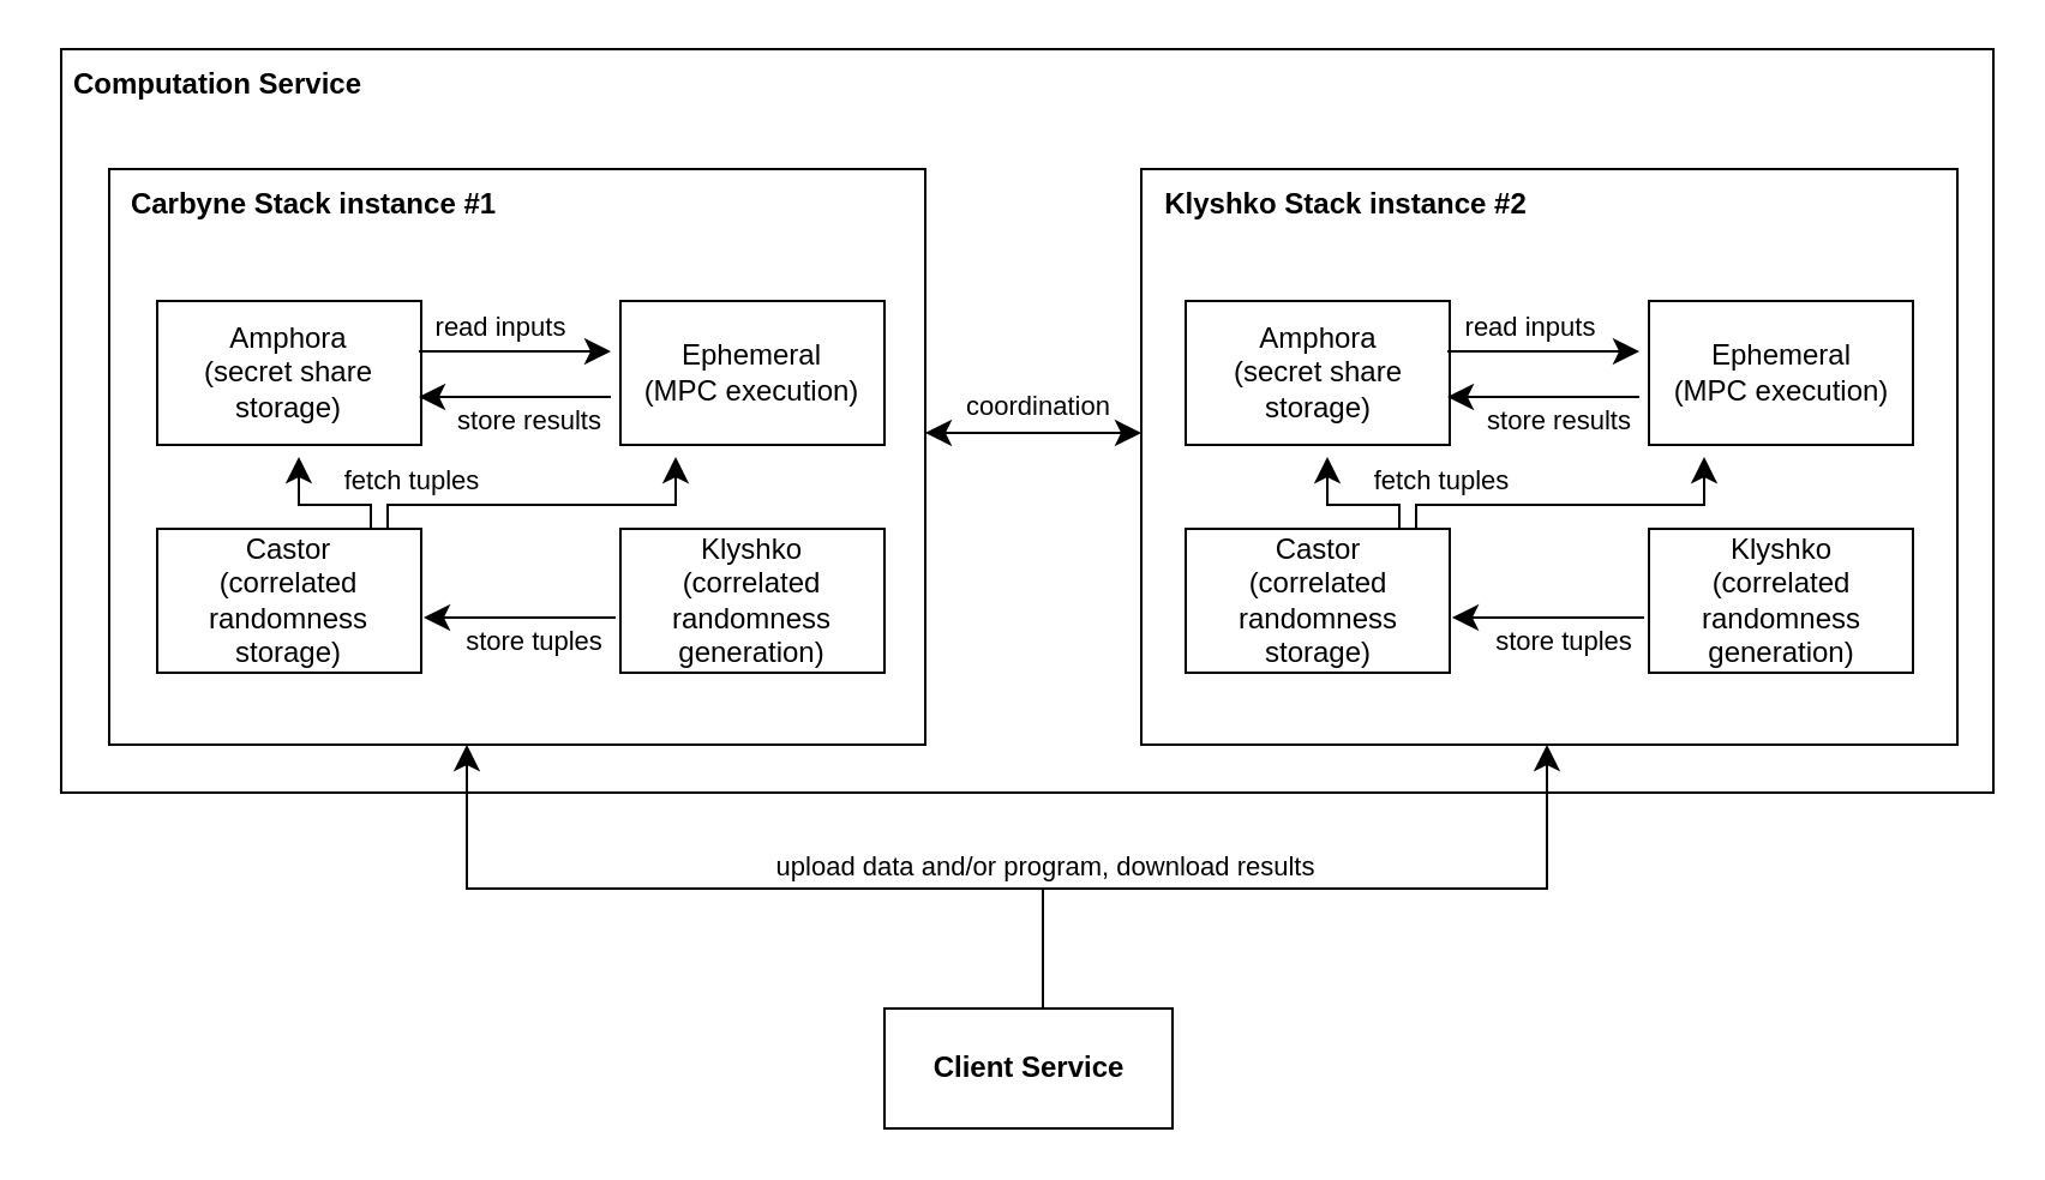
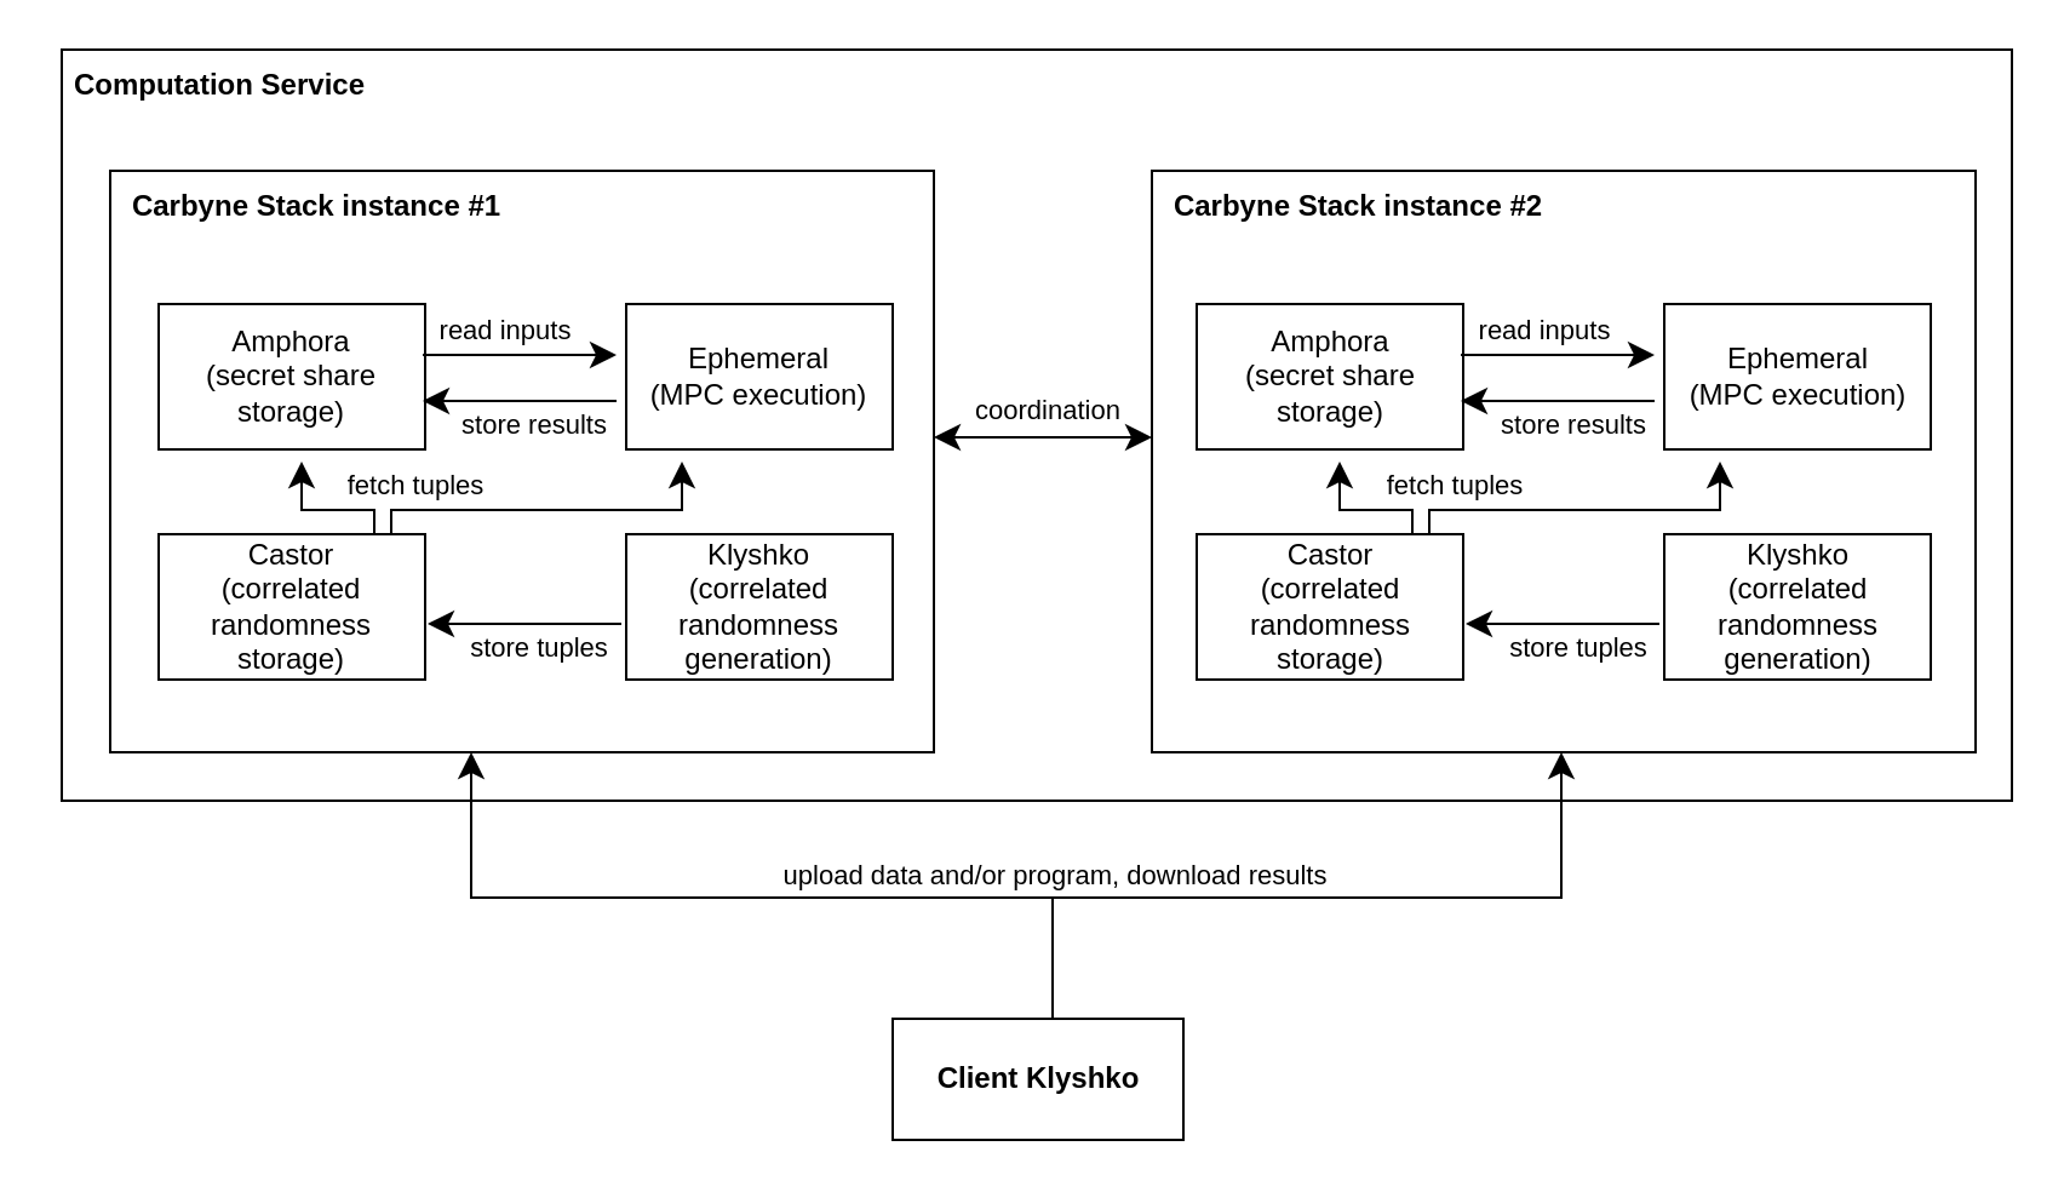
  <mxCell id="0" />
  <mxCell id="1" parent="0" />
  <mxCell id="2" value="" style="rounded=0;whiteSpace=wrap;html=1;" vertex="1" connectable="0" parent="1"><mxGeometry x="25" y="20" width="805" height="310" as="geometry" /></mxCell>
  <mxCell id="3" value="" style="rounded=0;whiteSpace=wrap;html=1;" parent="1" vertex="1" connectable="0"><mxGeometry x="45" y="70" width="340" height="240" as="geometry" /></mxCell>
  <mxCell id="4" value="Amphora&lt;br&gt;(secret share storage)" style="rounded=0;whiteSpace=wrap;html=1;" parent="1" vertex="1" connectable="0"><mxGeometry x="65" y="125" width="110" height="60" as="geometry" /></mxCell>
  <mxCell id="5" value="&lt;b&gt;Carbyne Stack instance #1&lt;/b&gt;" style="text;html=1;align=center;verticalAlign=middle;resizable=0;points=[];autosize=1;strokeColor=none;fillColor=none;" vertex="1" parent="1"><mxGeometry x="40" y="70" width="180" height="30" as="geometry" /></mxCell>
  <mxCell id="6" value="Ephemeral&lt;br&gt;(MPC execution)" style="rounded=0;whiteSpace=wrap;html=1;" vertex="1" connectable="0" parent="1"><mxGeometry x="258" y="125" width="110" height="60" as="geometry" /></mxCell>
  <mxCell id="7" value="Castor&lt;br&gt;(correlated randomness storage)" style="rounded=0;whiteSpace=wrap;html=1;" vertex="1" connectable="0" parent="1"><mxGeometry x="65" y="220" width="110" height="60" as="geometry" /></mxCell>
  <mxCell id="8" value="Klyshko&lt;br&gt;(correlated randomness generation)" style="rounded=0;whiteSpace=wrap;html=1;" vertex="1" connectable="0" parent="1"><mxGeometry x="258" y="220" width="110" height="60" as="geometry" /></mxCell>
  <mxCell id="9" value="" style="rounded=0;whiteSpace=wrap;html=1;" vertex="1" connectable="0" parent="1"><mxGeometry x="475" y="70" width="340" height="240" as="geometry" /></mxCell>
- <mxCell id="10" value="&lt;b&gt;Klyshko Stack instance #2&lt;/b&gt;" style="text;html=1;align=center;verticalAlign=middle;resizable=0;points=[];autosize=1;strokeColor=none;fillColor=none;" vertex="1" parent="1"><mxGeometry x="470" y="70" width="180" height="30" as="geometry" /></mxCell>
+ <mxCell id="10" value="&lt;b&gt;Carbyne Stack instance #2&lt;/b&gt;" style="text;html=1;align=center;verticalAlign=middle;resizable=0;points=[];autosize=1;strokeColor=none;fillColor=none;" vertex="1" parent="1"><mxGeometry x="470" y="70" width="180" height="30" as="geometry" /></mxCell>
  <mxCell id="11" value="" style="edgeStyle=segmentEdgeStyle;endArrow=classic;html=1;curved=0;rounded=0;endSize=8;startSize=8;startArrow=classic;startFill=1;" edge="1" parent="1"><mxGeometry width="50" height="50" relative="1" as="geometry"><mxPoint x="385" y="180" as="sourcePoint" /><mxPoint x="475" y="180" as="targetPoint" /></mxGeometry></mxCell>
  <mxCell id="12" value="coordination" style="edgeLabel;html=1;align=center;verticalAlign=middle;resizable=0;points=[];" vertex="1" connectable="0" parent="11"><mxGeometry x="0.052" y="4" relative="1" as="geometry"><mxPoint x="-1" y="-8" as="offset" /></mxGeometry></mxCell>
  <mxCell id="13" value="&lt;b&gt;Computation Service&lt;/b&gt;" style="text;html=1;align=center;verticalAlign=middle;resizable=0;points=[];autosize=1;strokeColor=none;fillColor=none;" vertex="1" parent="1"><mxGeometry x="20" y="20" width="140" height="30" as="geometry" /></mxCell>
  <mxCell id="14" value="" style="rounded=0;whiteSpace=wrap;html=1;" vertex="1" connectable="0" parent="1"><mxGeometry x="368" y="420" width="120" height="50" as="geometry" /></mxCell>
- <mxCell id="15" value="&lt;b&gt;Client Service&lt;/b&gt;" style="text;html=1;align=center;verticalAlign=middle;resizable=0;points=[];autosize=1;strokeColor=none;fillColor=none;" vertex="1" parent="1"><mxGeometry x="378" y="430" width="100" height="30" as="geometry" /></mxCell>
+ <mxCell id="15" value="&lt;b&gt;Client Klyshko&lt;/b&gt;" style="text;html=1;align=center;verticalAlign=middle;resizable=0;points=[];autosize=1;strokeColor=none;fillColor=none;" vertex="1" parent="1"><mxGeometry x="378" y="430" width="100" height="30" as="geometry" /></mxCell>
  <mxCell id="16" value="" style="edgeStyle=elbowEdgeStyle;elbow=vertical;endArrow=classic;html=1;curved=0;rounded=0;endSize=8;startSize=8;" edge="1" parent="1"><mxGeometry width="50" height="50" relative="1" as="geometry"><mxPoint x="434" y="420" as="sourcePoint" /><mxPoint x="644" y="310" as="targetPoint" /><Array as="points"><mxPoint x="544" y="370" /></Array></mxGeometry></mxCell>
  <mxCell id="17" value="" style="edgeStyle=elbowEdgeStyle;elbow=vertical;endArrow=classic;html=1;curved=0;rounded=0;endSize=8;startSize=8;" edge="1" parent="1"><mxGeometry width="50" height="50" relative="1" as="geometry"><mxPoint x="434" y="410" as="sourcePoint" /><mxPoint x="194" y="310" as="targetPoint" /><Array as="points"><mxPoint x="314" y="370" /></Array></mxGeometry></mxCell>
  <mxCell id="18" value="upload data and/or program, download results" style="edgeLabel;html=1;align=center;verticalAlign=middle;resizable=0;points=[];" vertex="1" connectable="0" parent="17"><mxGeometry x="-0.728" y="1" relative="1" as="geometry"><mxPoint x="6" y="-11" as="offset" /></mxGeometry></mxCell>
  <mxCell id="19" value="read inputs" style="edgeStyle=segmentEdgeStyle;endArrow=classic;html=1;curved=0;rounded=0;endSize=8;startSize=8;" edge="1" parent="1"><mxGeometry x="-0.15" y="10" width="50" height="50" relative="1" as="geometry"><mxPoint x="174" y="146" as="sourcePoint" /><mxPoint x="254" y="146" as="targetPoint" /><mxPoint as="offset" /></mxGeometry></mxCell>
  <mxCell id="20" value="store results" style="edgeStyle=segmentEdgeStyle;endArrow=classic;html=1;curved=0;rounded=0;endSize=8;startSize=8;" edge="1" parent="1"><mxGeometry x="-0.143" y="10" width="50" height="50" relative="1" as="geometry"><mxPoint x="254" y="165" as="sourcePoint" /><mxPoint x="174" y="165" as="targetPoint" /><mxPoint as="offset" /></mxGeometry></mxCell>
  <mxCell id="21" value="store tuples" style="edgeStyle=segmentEdgeStyle;endArrow=classic;html=1;curved=0;rounded=0;endSize=8;startSize=8;" edge="1" parent="1"><mxGeometry x="-0.143" y="10" width="50" height="50" relative="1" as="geometry"><mxPoint x="256" y="257" as="sourcePoint" /><mxPoint x="176" y="257" as="targetPoint" /><mxPoint as="offset" /></mxGeometry></mxCell>
  <mxCell id="22" value="fetch tuples" style="edgeStyle=segmentEdgeStyle;endArrow=classic;html=1;curved=0;rounded=0;endSize=8;startSize=8;" edge="1" parent="1"><mxGeometry x="-0.733" y="10" width="50" height="50" relative="1" as="geometry"><mxPoint x="161" y="220" as="sourcePoint" /><mxPoint x="281" y="190" as="targetPoint" /><mxPoint as="offset" /><Array as="points"><mxPoint x="161" y="210" /><mxPoint x="281" y="210" /></Array></mxGeometry></mxCell>
  <mxCell id="23" value="" style="edgeStyle=segmentEdgeStyle;endArrow=classic;html=1;curved=0;rounded=0;endSize=8;startSize=8;" edge="1" parent="1"><mxGeometry x="-0.147" y="10" width="50" height="50" relative="1" as="geometry"><mxPoint x="164" y="220" as="sourcePoint" /><mxPoint x="124" y="190" as="targetPoint" /><mxPoint as="offset" /><Array as="points"><mxPoint x="154" y="220" /><mxPoint x="154" y="210" /><mxPoint x="124" y="210" /></Array></mxGeometry></mxCell>
  <mxCell id="24" value="Amphora&lt;br&gt;(secret share storage)" style="rounded=0;whiteSpace=wrap;html=1;" vertex="1" connectable="0" parent="1"><mxGeometry x="493.5" y="125" width="110" height="60" as="geometry" /></mxCell>
  <mxCell id="25" value="Ephemeral&lt;br&gt;(MPC execution)" style="rounded=0;whiteSpace=wrap;html=1;" vertex="1" connectable="0" parent="1"><mxGeometry x="686.5" y="125" width="110" height="60" as="geometry" /></mxCell>
  <mxCell id="26" value="Castor&lt;br&gt;(correlated randomness storage)" style="rounded=0;whiteSpace=wrap;html=1;" vertex="1" connectable="0" parent="1"><mxGeometry x="493.5" y="220" width="110" height="60" as="geometry" /></mxCell>
  <mxCell id="27" value="Klyshko&lt;br&gt;(correlated randomness generation)" style="rounded=0;whiteSpace=wrap;html=1;" vertex="1" connectable="0" parent="1"><mxGeometry x="686.5" y="220" width="110" height="60" as="geometry" /></mxCell>
  <mxCell id="28" value="read inputs" style="edgeStyle=segmentEdgeStyle;endArrow=classic;html=1;curved=0;rounded=0;endSize=8;startSize=8;" edge="1" parent="1"><mxGeometry x="-0.15" y="10" width="50" height="50" relative="1" as="geometry"><mxPoint x="602.5" y="146" as="sourcePoint" /><mxPoint x="682.5" y="146" as="targetPoint" /><mxPoint as="offset" /></mxGeometry></mxCell>
  <mxCell id="29" value="store results" style="edgeStyle=segmentEdgeStyle;endArrow=classic;html=1;curved=0;rounded=0;endSize=8;startSize=8;" edge="1" parent="1"><mxGeometry x="-0.143" y="10" width="50" height="50" relative="1" as="geometry"><mxPoint x="682.5" y="165" as="sourcePoint" /><mxPoint x="602.5" y="165" as="targetPoint" /><mxPoint as="offset" /></mxGeometry></mxCell>
  <mxCell id="30" value="store tuples" style="edgeStyle=segmentEdgeStyle;endArrow=classic;html=1;curved=0;rounded=0;endSize=8;startSize=8;" edge="1" parent="1"><mxGeometry x="-0.143" y="10" width="50" height="50" relative="1" as="geometry"><mxPoint x="684.5" y="257" as="sourcePoint" /><mxPoint x="604.5" y="257" as="targetPoint" /><mxPoint as="offset" /></mxGeometry></mxCell>
  <mxCell id="31" value="fetch tuples" style="edgeStyle=segmentEdgeStyle;endArrow=classic;html=1;curved=0;rounded=0;endSize=8;startSize=8;" edge="1" parent="1"><mxGeometry x="-0.733" y="10" width="50" height="50" relative="1" as="geometry"><mxPoint x="589.5" y="220" as="sourcePoint" /><mxPoint x="709.5" y="190" as="targetPoint" /><mxPoint as="offset" /><Array as="points"><mxPoint x="589.5" y="210" /><mxPoint x="709.5" y="210" /></Array></mxGeometry></mxCell>
  <mxCell id="32" value="" style="edgeStyle=segmentEdgeStyle;endArrow=classic;html=1;curved=0;rounded=0;endSize=8;startSize=8;" edge="1" parent="1"><mxGeometry x="-0.147" y="10" width="50" height="50" relative="1" as="geometry"><mxPoint x="592.5" y="220" as="sourcePoint" /><mxPoint x="552.5" y="190" as="targetPoint" /><mxPoint as="offset" /><Array as="points"><mxPoint x="582.5" y="220" /><mxPoint x="582.5" y="210" /><mxPoint x="552.5" y="210" /></Array></mxGeometry></mxCell>
